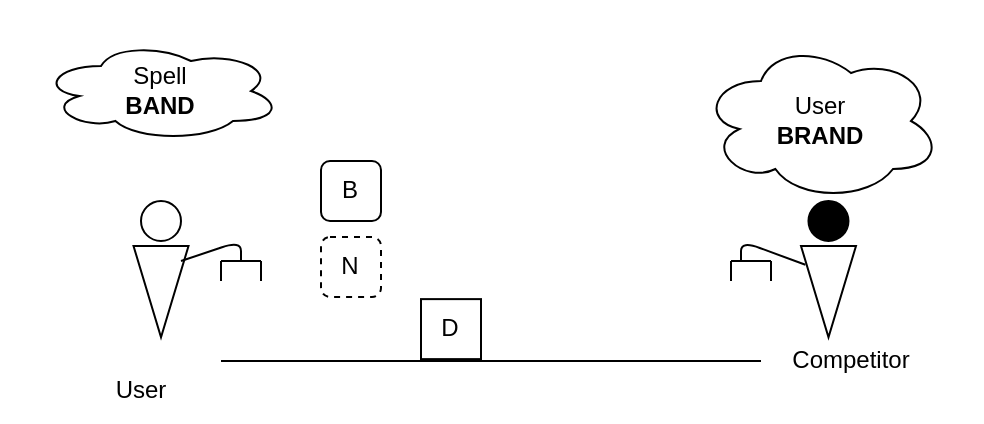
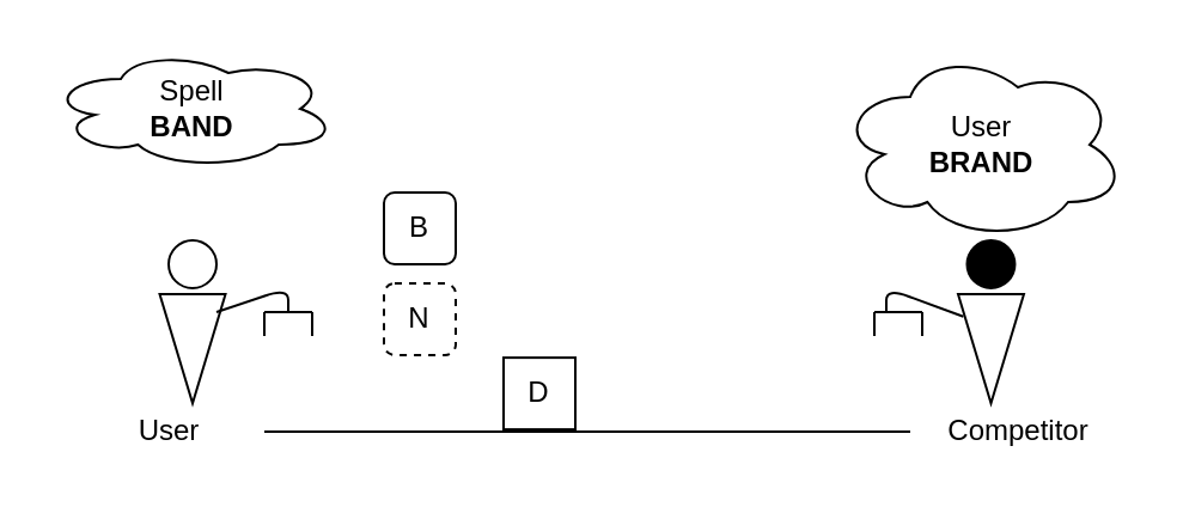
  <mxCell id="0" />
  <mxCell id="1" parent="0" />
  <mxCell id="2" value="" style="endArrow=none;html=1;" edge="1" parent="1"><mxGeometry width="50" height="50" relative="1" as="geometry"><mxPoint x="110" y="180" as="sourcePoint" /><mxPoint x="380" y="180" as="targetPoint" /></mxGeometry></mxCell>
  <mxCell id="3" value="" style="group" vertex="1" connectable="0" parent="1"><mxGeometry x="66.26" y="100" width="63.74" height="68.12" as="geometry" /></mxCell>
  <mxCell id="4" value="" style="group" vertex="1" connectable="0" parent="3"><mxGeometry x="43.74" y="30" width="20" height="10" as="geometry" /></mxCell>
  <mxCell id="5" value="" style="endArrow=none;html=1;" edge="1" parent="4"><mxGeometry width="50" height="50" relative="1" as="geometry"><mxPoint as="sourcePoint" /><mxPoint x="20" as="targetPoint" /></mxGeometry></mxCell>
  <mxCell id="6" value="" style="endArrow=none;html=1;" edge="1" parent="4"><mxGeometry width="50" height="50" relative="1" as="geometry"><mxPoint x="20" as="sourcePoint" /><mxPoint x="20" y="10" as="targetPoint" /></mxGeometry></mxCell>
  <mxCell id="7" value="" style="endArrow=none;html=1;" edge="1" parent="4"><mxGeometry width="50" height="50" relative="1" as="geometry"><mxPoint as="sourcePoint" /><mxPoint y="10" as="targetPoint" /></mxGeometry></mxCell>
  <mxCell id="8" value="" style="group" vertex="1" connectable="0" parent="3"><mxGeometry width="53.74" height="68.12" as="geometry" /></mxCell>
  <mxCell id="9" value="" style="ellipse;whiteSpace=wrap;html=1;aspect=fixed;" vertex="1" parent="8"><mxGeometry x="3.74" width="20" height="20" as="geometry" /></mxCell>
  <mxCell id="10" value="" style="triangle;whiteSpace=wrap;html=1;rotation=90;" vertex="1" parent="8"><mxGeometry x="-9.06" y="31.56" width="45.62" height="27.5" as="geometry" /></mxCell>
  <mxCell id="11" value="" style="endArrow=none;html=1;" edge="1" parent="8"><mxGeometry width="50" height="50" relative="1" as="geometry"><mxPoint x="23.74" y="30" as="sourcePoint" /><mxPoint x="53.74" y="30" as="targetPoint" /><Array as="points"><mxPoint x="53.74" y="20" /></Array></mxGeometry></mxCell>
  <mxCell id="12" value="" style="group" vertex="1" connectable="0" parent="1"><mxGeometry x="400" y="100" width="63.74" height="68.12" as="geometry" /></mxCell>
  <mxCell id="13" value="" style="group" vertex="1" connectable="0" parent="12"><mxGeometry x="-35.0" y="30" width="20" height="10" as="geometry" /></mxCell>
  <mxCell id="14" value="" style="endArrow=none;html=1;" edge="1" parent="13"><mxGeometry width="50" height="50" relative="1" as="geometry"><mxPoint as="sourcePoint" /><mxPoint x="20" as="targetPoint" /></mxGeometry></mxCell>
  <mxCell id="15" value="" style="endArrow=none;html=1;" edge="1" parent="13"><mxGeometry width="50" height="50" relative="1" as="geometry"><mxPoint x="20" as="sourcePoint" /><mxPoint x="20" y="10" as="targetPoint" /></mxGeometry></mxCell>
  <mxCell id="16" value="" style="endArrow=none;html=1;" edge="1" parent="13"><mxGeometry width="50" height="50" relative="1" as="geometry"><mxPoint as="sourcePoint" /><mxPoint y="10" as="targetPoint" /></mxGeometry></mxCell>
  <mxCell id="17" value="" style="group" vertex="1" connectable="0" parent="12"><mxGeometry width="53.74" height="68.12" as="geometry" /></mxCell>
  <mxCell id="18" value="" style="ellipse;whiteSpace=wrap;html=1;aspect=fixed;fillColor=#000000;" vertex="1" parent="17"><mxGeometry x="3.74" width="20" height="20" as="geometry" /></mxCell>
  <mxCell id="19" value="" style="triangle;whiteSpace=wrap;html=1;rotation=90;" vertex="1" parent="17"><mxGeometry x="-9.06" y="31.56" width="45.62" height="27.5" as="geometry" /></mxCell>
  <mxCell id="20" value="" style="endArrow=none;html=1;exitX=0.206;exitY=0.92;exitDx=0;exitDy=0;exitPerimeter=0;" edge="1" parent="17" source="19"><mxGeometry width="50" height="50" relative="1" as="geometry"><mxPoint x="23.74" y="30" as="sourcePoint" /><mxPoint x="-30" y="30" as="targetPoint" /><Array as="points"><mxPoint x="-30" y="20" /></Array></mxGeometry></mxCell>
  <mxCell id="21" value="B" style="rounded=1;whiteSpace=wrap;html=1;strokeColor=#000000;fillColor=none;" vertex="1" parent="1"><mxGeometry x="160" y="80" width="30" height="30" as="geometry" /></mxCell>
  <mxCell id="22" value="D" style="whiteSpace=wrap;html=1;strokeColor=#000000;fillColor=none;rounded=0;" vertex="1" parent="1"><mxGeometry x="210" y="149.06" width="30" height="30" as="geometry" /></mxCell>
  <mxCell id="23" value="N" style="rounded=1;whiteSpace=wrap;html=1;strokeColor=#000000;fillColor=none;dashed=1;" vertex="1" parent="1"><mxGeometry x="160" y="118" width="30" height="30" as="geometry" /></mxCell>
  <mxCell id="24" value="&lt;div&gt;Spell&lt;/div&gt;&lt;div&gt;&lt;b&gt;BAND&lt;/b&gt;&lt;br&gt;&lt;/div&gt;" style="ellipse;shape=cloud;whiteSpace=wrap;html=1;strokeColor=#000000;fillColor=none;" vertex="1" parent="1"><mxGeometry x="20" y="20" width="120" height="50" as="geometry" /></mxCell>
  <mxCell id="25" value="&lt;div&gt;User&lt;/div&gt;&lt;div&gt;&lt;b&gt;BRAND&lt;/b&gt;&lt;br&gt;&lt;/div&gt;" style="ellipse;shape=cloud;whiteSpace=wrap;html=1;strokeColor=#000000;fillColor=none;" vertex="1" parent="1"><mxGeometry x="350" y="20" width="120" height="80" as="geometry" /></mxCell>
- <mxCell id="26" value="User" style="text;html=1;align=center;verticalAlign=middle;resizable=0;points=[];autosize=1;" vertex="1" parent="1"><mxGeometry x="50" y="185" width="40" height="20" as="geometry" /></mxCell>
+ <mxCell id="26" value="User" style="text;html=1;align=center;verticalAlign=middle;resizable=0;points=[];autosize=1;" vertex="1" parent="1"><mxGeometry x="50" y="170" width="40" height="20" as="geometry" /></mxCell>
  <mxCell id="27" value="Competitor" style="text;html=1;align=center;verticalAlign=middle;resizable=0;points=[];autosize=1;" vertex="1" parent="1"><mxGeometry x="390" y="170" width="70" height="20" as="geometry" /></mxCell>
